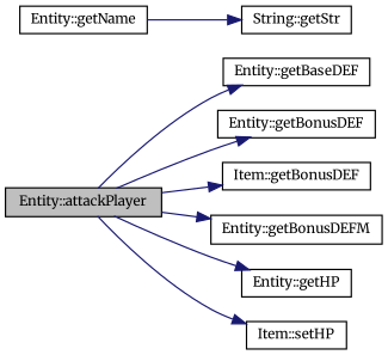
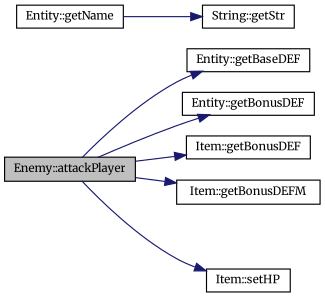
  digraph {
    fontname=Merriweather
    rankdir=LR
    node [color=black fillcolor=white fontname=Merriweather fontsize=10 shape=record style=filled]
    edge [color=midnightblue fontname=Merriweather fontsize=10 labelfontname=Helvetica labelfontsize=10 style=solid]
-   n1 [fillcolor=grey75 fontcolor=black height=0.2 label="Entity::attackPlayer" width=0.4]
+   n1 [fillcolor=grey75 fontcolor=black height=0.2 label="Enemy::attackPlayer" width=0.4]
    n2 [height=0.2 label="Entity::getBaseDEF" width=0.4]
    n3 [height=0.2 label="Entity::getBonusDEF" width=0.4]
    n4 [height=0.2 label="Item::getBonusDEF" width=0.4]
-   n5 [height=0.2 label="Entity::getBonusDEFM" width=0.4]
-   n6 [height=0.2 label="Entity::getHP" width=0.4]
+   n5 [height=0.2 label="Item::getBonusDEFM" width=0.4]
    n7 [height=0.2 label="Item::setHP" width=0.4]
    n8 [height=0.2 label="Entity::getName" width=0.4]
    n9 [height=0.2 label="String::getStr" width=0.4]
    n1 -> n2
    n1 -> n3
    n1 -> n4
    n1 -> n5
-   n1 -> n6
    n1 -> n7
    n8 -> n9
  }
